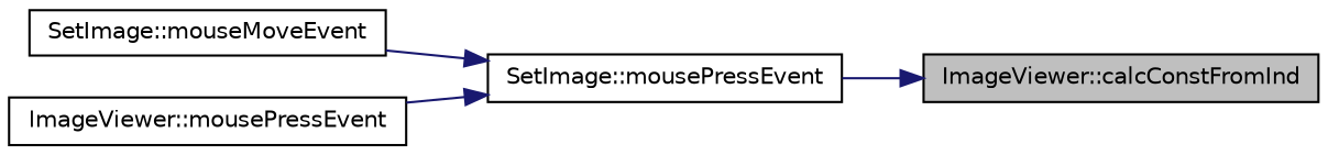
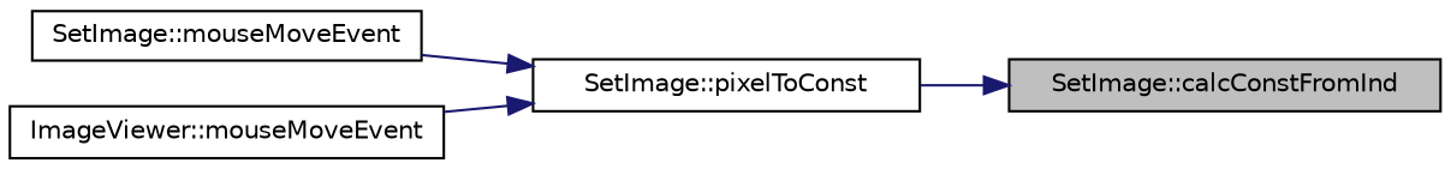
  digraph {
    rankdir=RL
    node [color=black fillcolor=white fontname=Helvetica fontsize=10 shape=record style=filled]
    edge [color=midnightblue dir=back fontname=Helvetica fontsize=10 labelfontname=Helvetica labelfontsize=10 style=solid]
-   n1 [fillcolor=grey75 fontcolor=black height=0.2 label="ImageViewer::calcConstFromInd" width=0.4]
-   n2 [height=0.2 label="SetImage::mousePressEvent" width=0.4]
+   n1 [fillcolor=grey75 fontcolor=black height=0.2 label="SetImage::calcConstFromInd" width=0.4]
+   n2 [height=0.2 label="SetImage::pixelToConst" width=0.4]
    n3 [height=0.2 label="SetImage::mouseMoveEvent" width=0.4]
-   n4 [height=0.2 label="ImageViewer::mousePressEvent" width=0.4]
+   n4 [height=0.2 label="ImageViewer::mouseMoveEvent" width=0.4]
    n1 -> n2
    n2 -> n3
    n2 -> n4
  }
